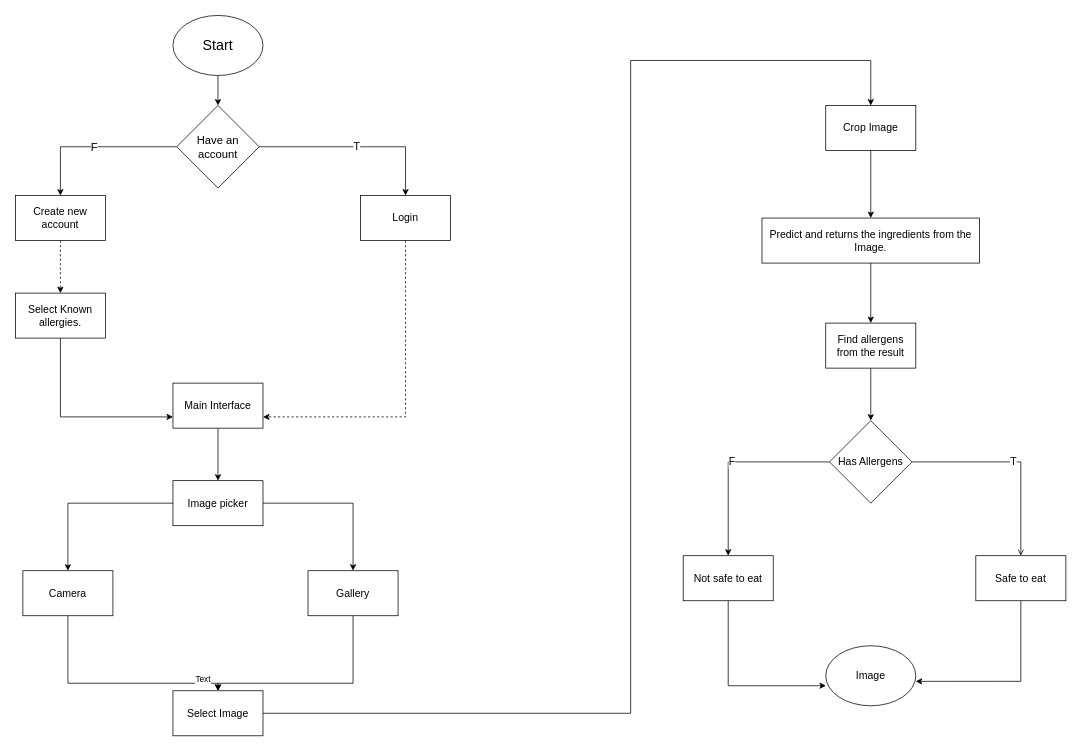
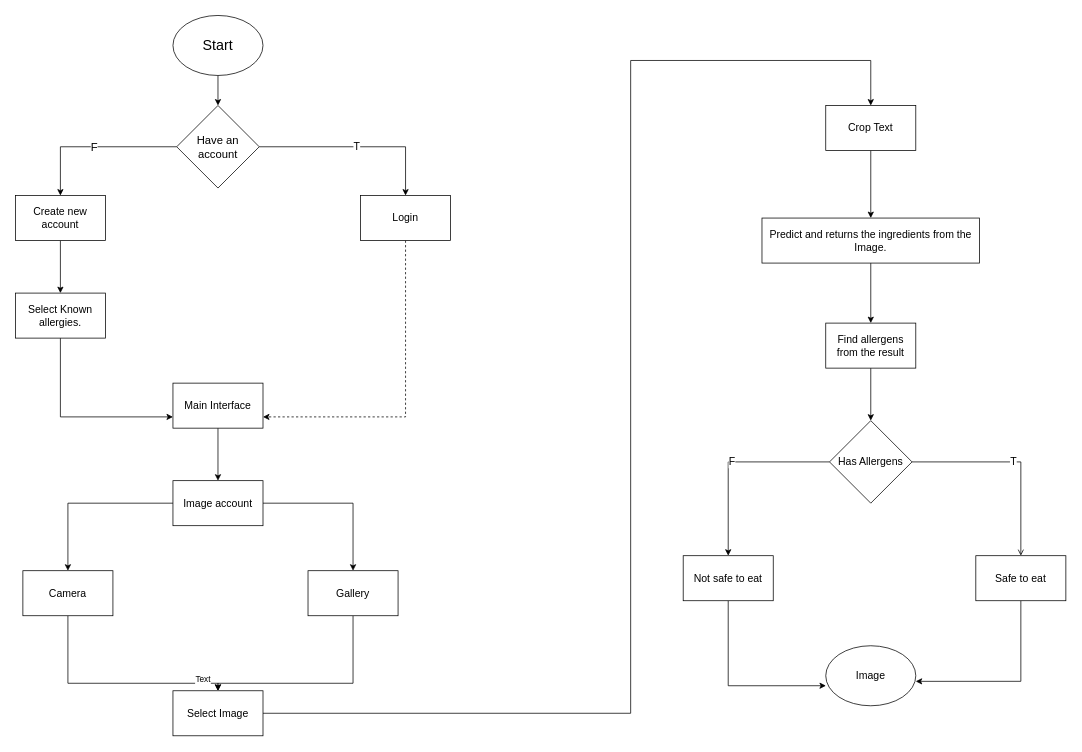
  <mxCell id="0" />
  <mxCell id="1" parent="0" />
  <mxCell id="2" value="" style="edgeStyle=orthogonalEdgeStyle;rounded=0;orthogonalLoop=1;jettySize=auto;html=1;fontSize=19;" parent="1" source="3" target="6" edge="1"><mxGeometry relative="1" as="geometry" /></mxCell>
  <mxCell id="3" value="&lt;font style=&quot;font-size: 19px;&quot;&gt;Start&lt;/font&gt;" style="ellipse;whiteSpace=wrap;html=1;" parent="1" vertex="1"><mxGeometry x="230" y="20" width="120" height="80" as="geometry" /></mxCell>
  <mxCell id="4" value="F" style="edgeStyle=orthogonalEdgeStyle;rounded=0;orthogonalLoop=1;jettySize=auto;html=1;fontSize=15;" parent="1" source="6" target="8" edge="1"><mxGeometry relative="1" as="geometry" /></mxCell>
  <mxCell id="5" value="T" style="edgeStyle=orthogonalEdgeStyle;rounded=0;orthogonalLoop=1;jettySize=auto;html=1;fontSize=14;" parent="1" source="6" target="10" edge="1"><mxGeometry relative="1" as="geometry" /></mxCell>
  <mxCell id="6" value="&lt;font style=&quot;font-size: 15px;&quot;&gt;Have an account&lt;/font&gt;" style="rhombus;whiteSpace=wrap;html=1;" parent="1" vertex="1"><mxGeometry x="235" y="140" width="110" height="110" as="geometry" /></mxCell>
- <mxCell id="7" style="edgeStyle=orthogonalEdgeStyle;rounded=0;orthogonalLoop=1;jettySize=auto;html=1;entryX=0.5;entryY=0;entryDx=0;entryDy=0;fontSize=14;dashed=1;" parent="1" source="8" target="12" edge="1"><mxGeometry relative="1" as="geometry" /></mxCell>
+ <mxCell id="7" style="edgeStyle=orthogonalEdgeStyle;rounded=0;orthogonalLoop=1;jettySize=auto;html=1;entryX=0.5;entryY=0;entryDx=0;entryDy=0;fontSize=14;" parent="1" source="8" target="12" edge="1"><mxGeometry relative="1" as="geometry" /></mxCell>
  <mxCell id="8" value="&lt;font style=&quot;font-size: 14px;&quot;&gt;Create new account&lt;/font&gt;" style="whiteSpace=wrap;html=1;" parent="1" vertex="1"><mxGeometry x="20" y="260" width="120" height="60" as="geometry" /></mxCell>
  <mxCell id="9" style="edgeStyle=orthogonalEdgeStyle;rounded=0;orthogonalLoop=1;jettySize=auto;html=1;entryX=1;entryY=0.75;entryDx=0;entryDy=0;fontSize=14;dashed=1;" parent="1" source="10" target="14" edge="1"><mxGeometry relative="1" as="geometry"><Array as="points"><mxPoint x="540" y="555" /></Array></mxGeometry></mxCell>
  <mxCell id="10" value="&lt;font style=&quot;font-size: 14px;&quot;&gt;Login&lt;/font&gt;" style="whiteSpace=wrap;html=1;" parent="1" vertex="1"><mxGeometry x="480" y="260" width="120" height="60" as="geometry" /></mxCell>
  <mxCell id="11" style="edgeStyle=orthogonalEdgeStyle;rounded=0;orthogonalLoop=1;jettySize=auto;html=1;entryX=0;entryY=0.75;entryDx=0;entryDy=0;fontSize=14;" parent="1" source="12" target="14" edge="1"><mxGeometry relative="1" as="geometry"><Array as="points"><mxPoint x="80" y="555" /></Array></mxGeometry></mxCell>
  <mxCell id="12" value="Select Known allergies." style="rounded=0;whiteSpace=wrap;html=1;fontSize=14;" parent="1" vertex="1"><mxGeometry x="20" y="390" width="120" height="60" as="geometry" /></mxCell>
  <mxCell id="13" style="edgeStyle=orthogonalEdgeStyle;rounded=0;orthogonalLoop=1;jettySize=auto;html=1;entryX=0.5;entryY=0;entryDx=0;entryDy=0;fontSize=14;" parent="1" source="14" target="17" edge="1"><mxGeometry relative="1" as="geometry" /></mxCell>
  <mxCell id="14" value="Main Interface" style="rounded=0;whiteSpace=wrap;html=1;fontSize=14;" parent="1" vertex="1"><mxGeometry x="230" y="510" width="120" height="60" as="geometry" /></mxCell>
  <mxCell id="15" value="" style="edgeStyle=orthogonalEdgeStyle;rounded=0;orthogonalLoop=1;jettySize=auto;html=1;fontSize=14;" parent="1" source="17" target="20" edge="1"><mxGeometry relative="1" as="geometry" /></mxCell>
  <mxCell id="16" value="" style="edgeStyle=orthogonalEdgeStyle;rounded=0;orthogonalLoop=1;jettySize=auto;html=1;fontSize=14;" parent="1" source="17" target="22" edge="1"><mxGeometry relative="1" as="geometry" /></mxCell>
- <mxCell id="17" value="Image picker" style="rounded=0;whiteSpace=wrap;html=1;fontSize=14;" parent="1" vertex="1"><mxGeometry x="230" y="640" width="120" height="60" as="geometry" /></mxCell>
+ <mxCell id="17" value="Image account" style="rounded=0;whiteSpace=wrap;html=1;fontSize=14;" parent="1" vertex="1"><mxGeometry x="230" y="640" width="120" height="60" as="geometry" /></mxCell>
  <mxCell id="18" value="" style="edgeStyle=orthogonalEdgeStyle;rounded=0;orthogonalLoop=1;jettySize=auto;html=1;fontSize=14;entryX=0.5;entryY=0;entryDx=0;entryDy=0;" parent="1" source="20" target="24" edge="1"><mxGeometry relative="1" as="geometry"><Array as="points"><mxPoint x="90" y="910" /><mxPoint x="290" y="910" /></Array><mxPoint x="230" y="910" as="targetPoint" /></mxGeometry></mxCell>
  <mxCell id="19" value="Text" style="edgeLabel;html=1;align=center;verticalAlign=middle;resizable=0;points=[];" vertex="1" connectable="0" parent="18"><mxGeometry x="0.79" y="6" relative="1" as="geometry"><mxPoint as="offset" /></mxGeometry></mxCell>
  <mxCell id="20" value="Camera" style="rounded=0;whiteSpace=wrap;html=1;fontSize=14;" parent="1" vertex="1"><mxGeometry x="30" y="760" width="120" height="60" as="geometry" /></mxCell>
  <mxCell id="21" style="edgeStyle=orthogonalEdgeStyle;rounded=0;orthogonalLoop=1;jettySize=auto;html=1;fontSize=14;entryX=0.5;entryY=0;entryDx=0;entryDy=0;" parent="1" source="22" target="24" edge="1"><mxGeometry relative="1" as="geometry"><Array as="points"><mxPoint x="470" y="910" /><mxPoint x="290" y="910" /></Array><mxPoint x="350" y="910" as="targetPoint" /></mxGeometry></mxCell>
  <mxCell id="22" value="Gallery" style="rounded=0;whiteSpace=wrap;html=1;fontSize=14;" parent="1" vertex="1"><mxGeometry x="410" y="760" width="120" height="60" as="geometry" /></mxCell>
  <mxCell id="23" value="" style="edgeStyle=orthogonalEdgeStyle;rounded=0;orthogonalLoop=1;jettySize=auto;html=1;fontSize=14;" parent="1" source="24" target="26" edge="1"><mxGeometry relative="1" as="geometry"><Array as="points"><mxPoint x="840" y="950" /><mxPoint x="840" y="80" /><mxPoint x="1160" y="80" /></Array></mxGeometry></mxCell>
  <mxCell id="24" value="Select Image" style="rounded=0;whiteSpace=wrap;html=1;fontSize=14;" parent="1" vertex="1"><mxGeometry x="230" y="920" width="120" height="60" as="geometry" /></mxCell>
  <mxCell id="25" value="" style="edgeStyle=orthogonalEdgeStyle;rounded=0;orthogonalLoop=1;jettySize=auto;html=1;fontSize=14;" parent="1" source="26" target="28" edge="1"><mxGeometry relative="1" as="geometry" /></mxCell>
- <mxCell id="26" value="Crop Image" style="rounded=0;whiteSpace=wrap;html=1;fontSize=14;" parent="1" vertex="1"><mxGeometry x="1100" y="140" width="120" height="60" as="geometry" /></mxCell>
+ <mxCell id="26" value="Crop Text" style="rounded=0;whiteSpace=wrap;html=1;fontSize=14;" parent="1" vertex="1"><mxGeometry x="1100" y="140" width="120" height="60" as="geometry" /></mxCell>
  <mxCell id="27" value="" style="edgeStyle=orthogonalEdgeStyle;rounded=0;orthogonalLoop=1;jettySize=auto;html=1;fontSize=14;" parent="1" source="28" target="30" edge="1"><mxGeometry relative="1" as="geometry" /></mxCell>
  <mxCell id="28" value="Predict and returns the ingredients from the Image." style="rounded=0;whiteSpace=wrap;html=1;fontSize=14;" parent="1" vertex="1"><mxGeometry x="1015" y="290" width="290" height="60" as="geometry" /></mxCell>
  <mxCell id="29" value="" style="edgeStyle=orthogonalEdgeStyle;rounded=0;orthogonalLoop=1;jettySize=auto;html=1;fontSize=14;" parent="1" source="30" target="33" edge="1"><mxGeometry relative="1" as="geometry" /></mxCell>
  <mxCell id="30" value="Find allergens from the result" style="rounded=0;whiteSpace=wrap;html=1;fontSize=14;" parent="1" vertex="1"><mxGeometry x="1100" y="430" width="120" height="60" as="geometry" /></mxCell>
  <mxCell id="31" value="F" style="edgeStyle=orthogonalEdgeStyle;rounded=0;orthogonalLoop=1;jettySize=auto;html=1;fontSize=14;" parent="1" source="33" target="35" edge="1"><mxGeometry relative="1" as="geometry" /></mxCell>
  <mxCell id="32" value="T" style="edgeStyle=orthogonalEdgeStyle;rounded=0;orthogonalLoop=1;jettySize=auto;html=1;fontSize=14;endArrow=open;" parent="1" source="33" target="37" edge="1"><mxGeometry relative="1" as="geometry" /></mxCell>
  <mxCell id="33" value="Has Allergens" style="rhombus;whiteSpace=wrap;html=1;fontSize=14;rounded=0;" parent="1" vertex="1"><mxGeometry x="1105" y="560" width="110" height="110" as="geometry" /></mxCell>
  <mxCell id="34" style="edgeStyle=orthogonalEdgeStyle;rounded=0;orthogonalLoop=1;jettySize=auto;html=1;entryX=0.002;entryY=0.666;entryDx=0;entryDy=0;entryPerimeter=0;fontSize=14;" parent="1" source="35" target="38" edge="1"><mxGeometry relative="1" as="geometry"><Array as="points"><mxPoint x="970" y="913" /></Array></mxGeometry></mxCell>
  <mxCell id="35" value="Not safe to eat" style="whiteSpace=wrap;html=1;fontSize=14;rounded=0;" parent="1" vertex="1"><mxGeometry x="910" y="740" width="120" height="60" as="geometry" /></mxCell>
  <mxCell id="36" style="edgeStyle=orthogonalEdgeStyle;rounded=0;orthogonalLoop=1;jettySize=auto;html=1;entryX=0.999;entryY=0.593;entryDx=0;entryDy=0;entryPerimeter=0;fontSize=14;" parent="1" source="37" target="38" edge="1"><mxGeometry relative="1" as="geometry"><Array as="points"><mxPoint x="1360" y="907" /></Array></mxGeometry></mxCell>
  <mxCell id="37" value="Safe to eat" style="whiteSpace=wrap;html=1;fontSize=14;rounded=0;" parent="1" vertex="1"><mxGeometry x="1300" y="740" width="120" height="60" as="geometry" /></mxCell>
  <mxCell id="38" value="Image" style="ellipse;whiteSpace=wrap;html=1;fontSize=14;" parent="1" vertex="1"><mxGeometry x="1100" y="860" width="120" height="80" as="geometry" /></mxCell>
